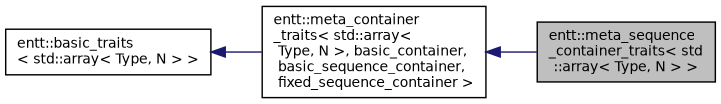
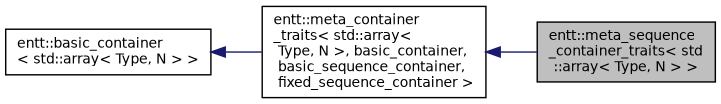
  digraph {
    rankdir=LR
    node [color=black fillcolor=white fontname=Helvetica fontsize=10 shape=record style=filled]
    edge [color=midnightblue dir=back fontname=Helvetica fontsize=10 labelfontname=Helvetica labelfontsize=10 style=solid]
    n1 [fillcolor=grey75 fontcolor=black height=0.2 label="entt::meta_sequence\l_container_traits\< std\l::array\< Type, N \> \>" width=0.4]
    n2 [height=0.2 label="entt::meta_container\l_traits\< std::array\<\l Type, N \>, basic_container,\l basic_sequence_container,\l fixed_sequence_container \>" width=0.4]
-   n3 [height=0.2 label="entt::basic_traits\l\< std::array\< Type, N \> \>" width=0.4]
+   n3 [height=0.2 label="entt::basic_container\l\< std::array\< Type, N \> \>" width=0.4]
    n2 -> n1
    n3 -> n2
  }
